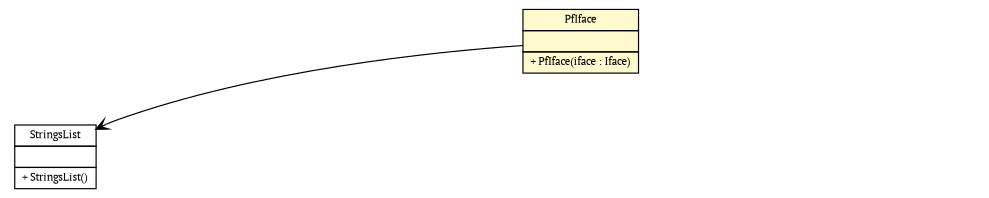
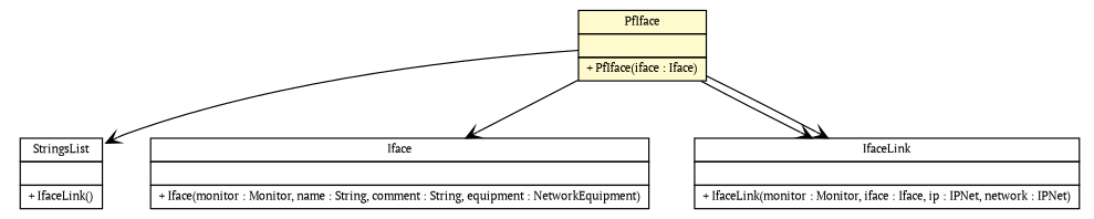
  digraph {
    fontname="PT Serif"
    node [fontcolor=black fontname="PT Serif" fontsize=9.0 shape=plaintext]
    edge [arrowhead=open color=black fontcolor=black fontname="PT Serif" fontsize=10.0 headport=p labelfontname=Helvetica labelfontsize=10 tailport=p]
-   n1 [label=<<table border="0" cellborder="1" cellspacing="0" cellpadding="2" port="p" href="../../lib/misc/StringsList.html"> 		<tr><td><table border="0" cellspacing="0" cellpadding="1"> 			<tr><td> StringsList </td></tr> 		</table></td></tr> 		<tr><td><table border="0" cellspacing="0" cellpadding="1"> 			<tr><td align="left">  </td></tr> 		</table></td></tr> 		<tr><td><table border="0" cellspacing="0" cellpadding="1"> 			<tr><td align="left"> + StringsList() </td></tr> 		</table></td></tr> 		</table>>]
+   n1 [label=<<table border="0" cellborder="1" cellspacing="0" cellpadding="2" port="p" href="../../lib/misc/StringsList.html"> 		<tr><td><table border="0" cellspacing="0" cellpadding="1"> 			<tr><td> StringsList </td></tr> 		</table></td></tr> 		<tr><td><table border="0" cellspacing="0" cellpadding="1"> 			<tr><td align="left">  </td></tr> 		</table></td></tr> 		<tr><td><table border="0" cellspacing="0" cellpadding="1"> 			<tr><td align="left"> + IfaceLink() </td></tr> 		</table></td></tr> 		</table>>]
+   n2 [label=<<table border="0" cellborder="1" cellspacing="0" cellpadding="2" port="p" href="../../core/network/Iface.html"> 		<tr><td><table border="0" cellspacing="0" cellpadding="1"> 			<tr><td> Iface </td></tr> 		</table></td></tr> 		<tr><td><table border="0" cellspacing="0" cellpadding="1"> 			<tr><td align="left">  </td></tr> 		</table></td></tr> 		<tr><td><table border="0" cellspacing="0" cellpadding="1"> 			<tr><td align="left"> + Iface(monitor : Monitor, name : String, comment : String, equipment : NetworkEquipment) </td></tr> 		</table></td></tr> 		</table>>]
+   n3 [label=<<table border="0" cellborder="1" cellspacing="0" cellpadding="2" port="p" href="../../core/network/IfaceLink.html"> 		<tr><td><table border="0" cellspacing="0" cellpadding="1"> 			<tr><td> IfaceLink </td></tr> 		</table></td></tr> 		<tr><td><table border="0" cellspacing="0" cellpadding="1"> 			<tr><td align="left">  </td></tr> 		</table></td></tr> 		<tr><td><table border="0" cellspacing="0" cellpadding="1"> 			<tr><td align="left"> + IfaceLink(monitor : Monitor, iface : Iface, ip : IPNet, network : IPNet) </td></tr> 		</table></td></tr> 		</table>>]
    n4 [label=<<table border="0" cellborder="1" cellspacing="0" cellpadding="2" port="p" bgcolor="lemonChiffon" href="./PfIface.html"> 		<tr><td><table border="0" cellspacing="0" cellpadding="1"> 			<tr><td> PfIface </td></tr> 		</table></td></tr> 		<tr><td><table border="0" cellspacing="0" cellpadding="1"> 			<tr><td align="left">  </td></tr> 		</table></td></tr> 		<tr><td><table border="0" cellspacing="0" cellpadding="1"> 			<tr><td align="left"> + PfIface(iface : Iface) </td></tr> 		</table></td></tr> 		</table>>]
    n4 -> n1
+   n4 -> n2
+   n4 -> n3
+   n4 -> n3
  }
